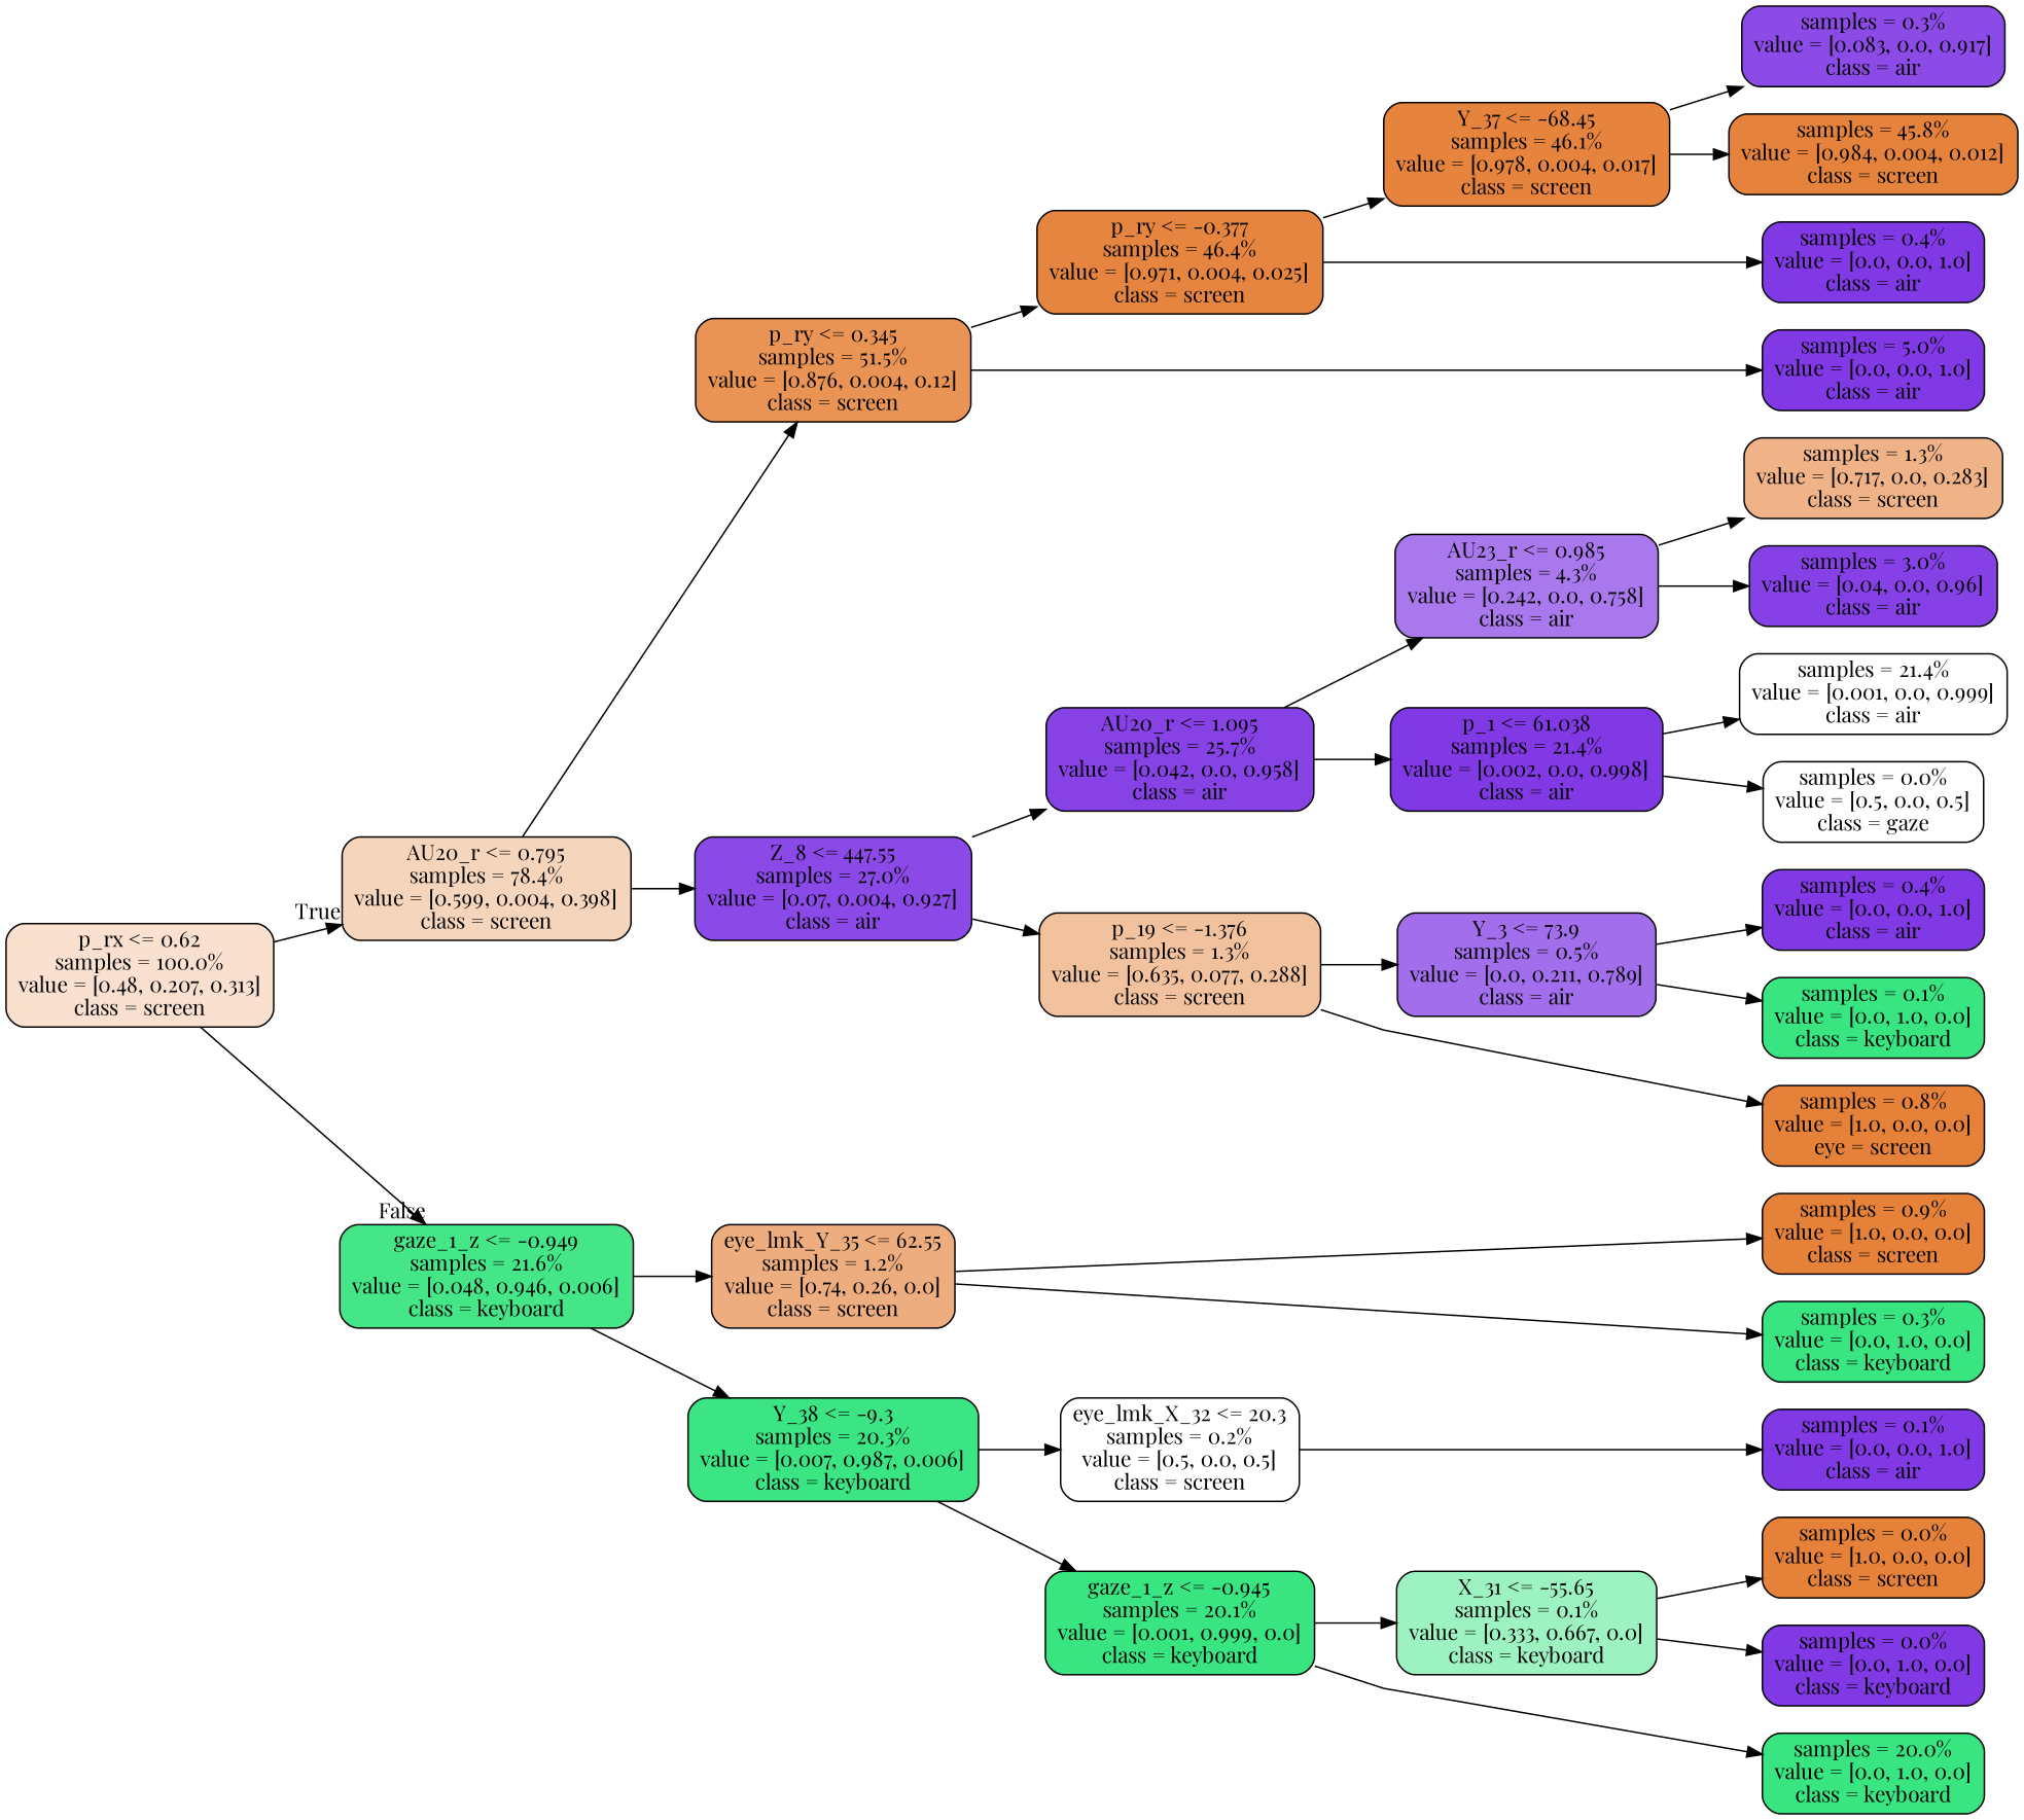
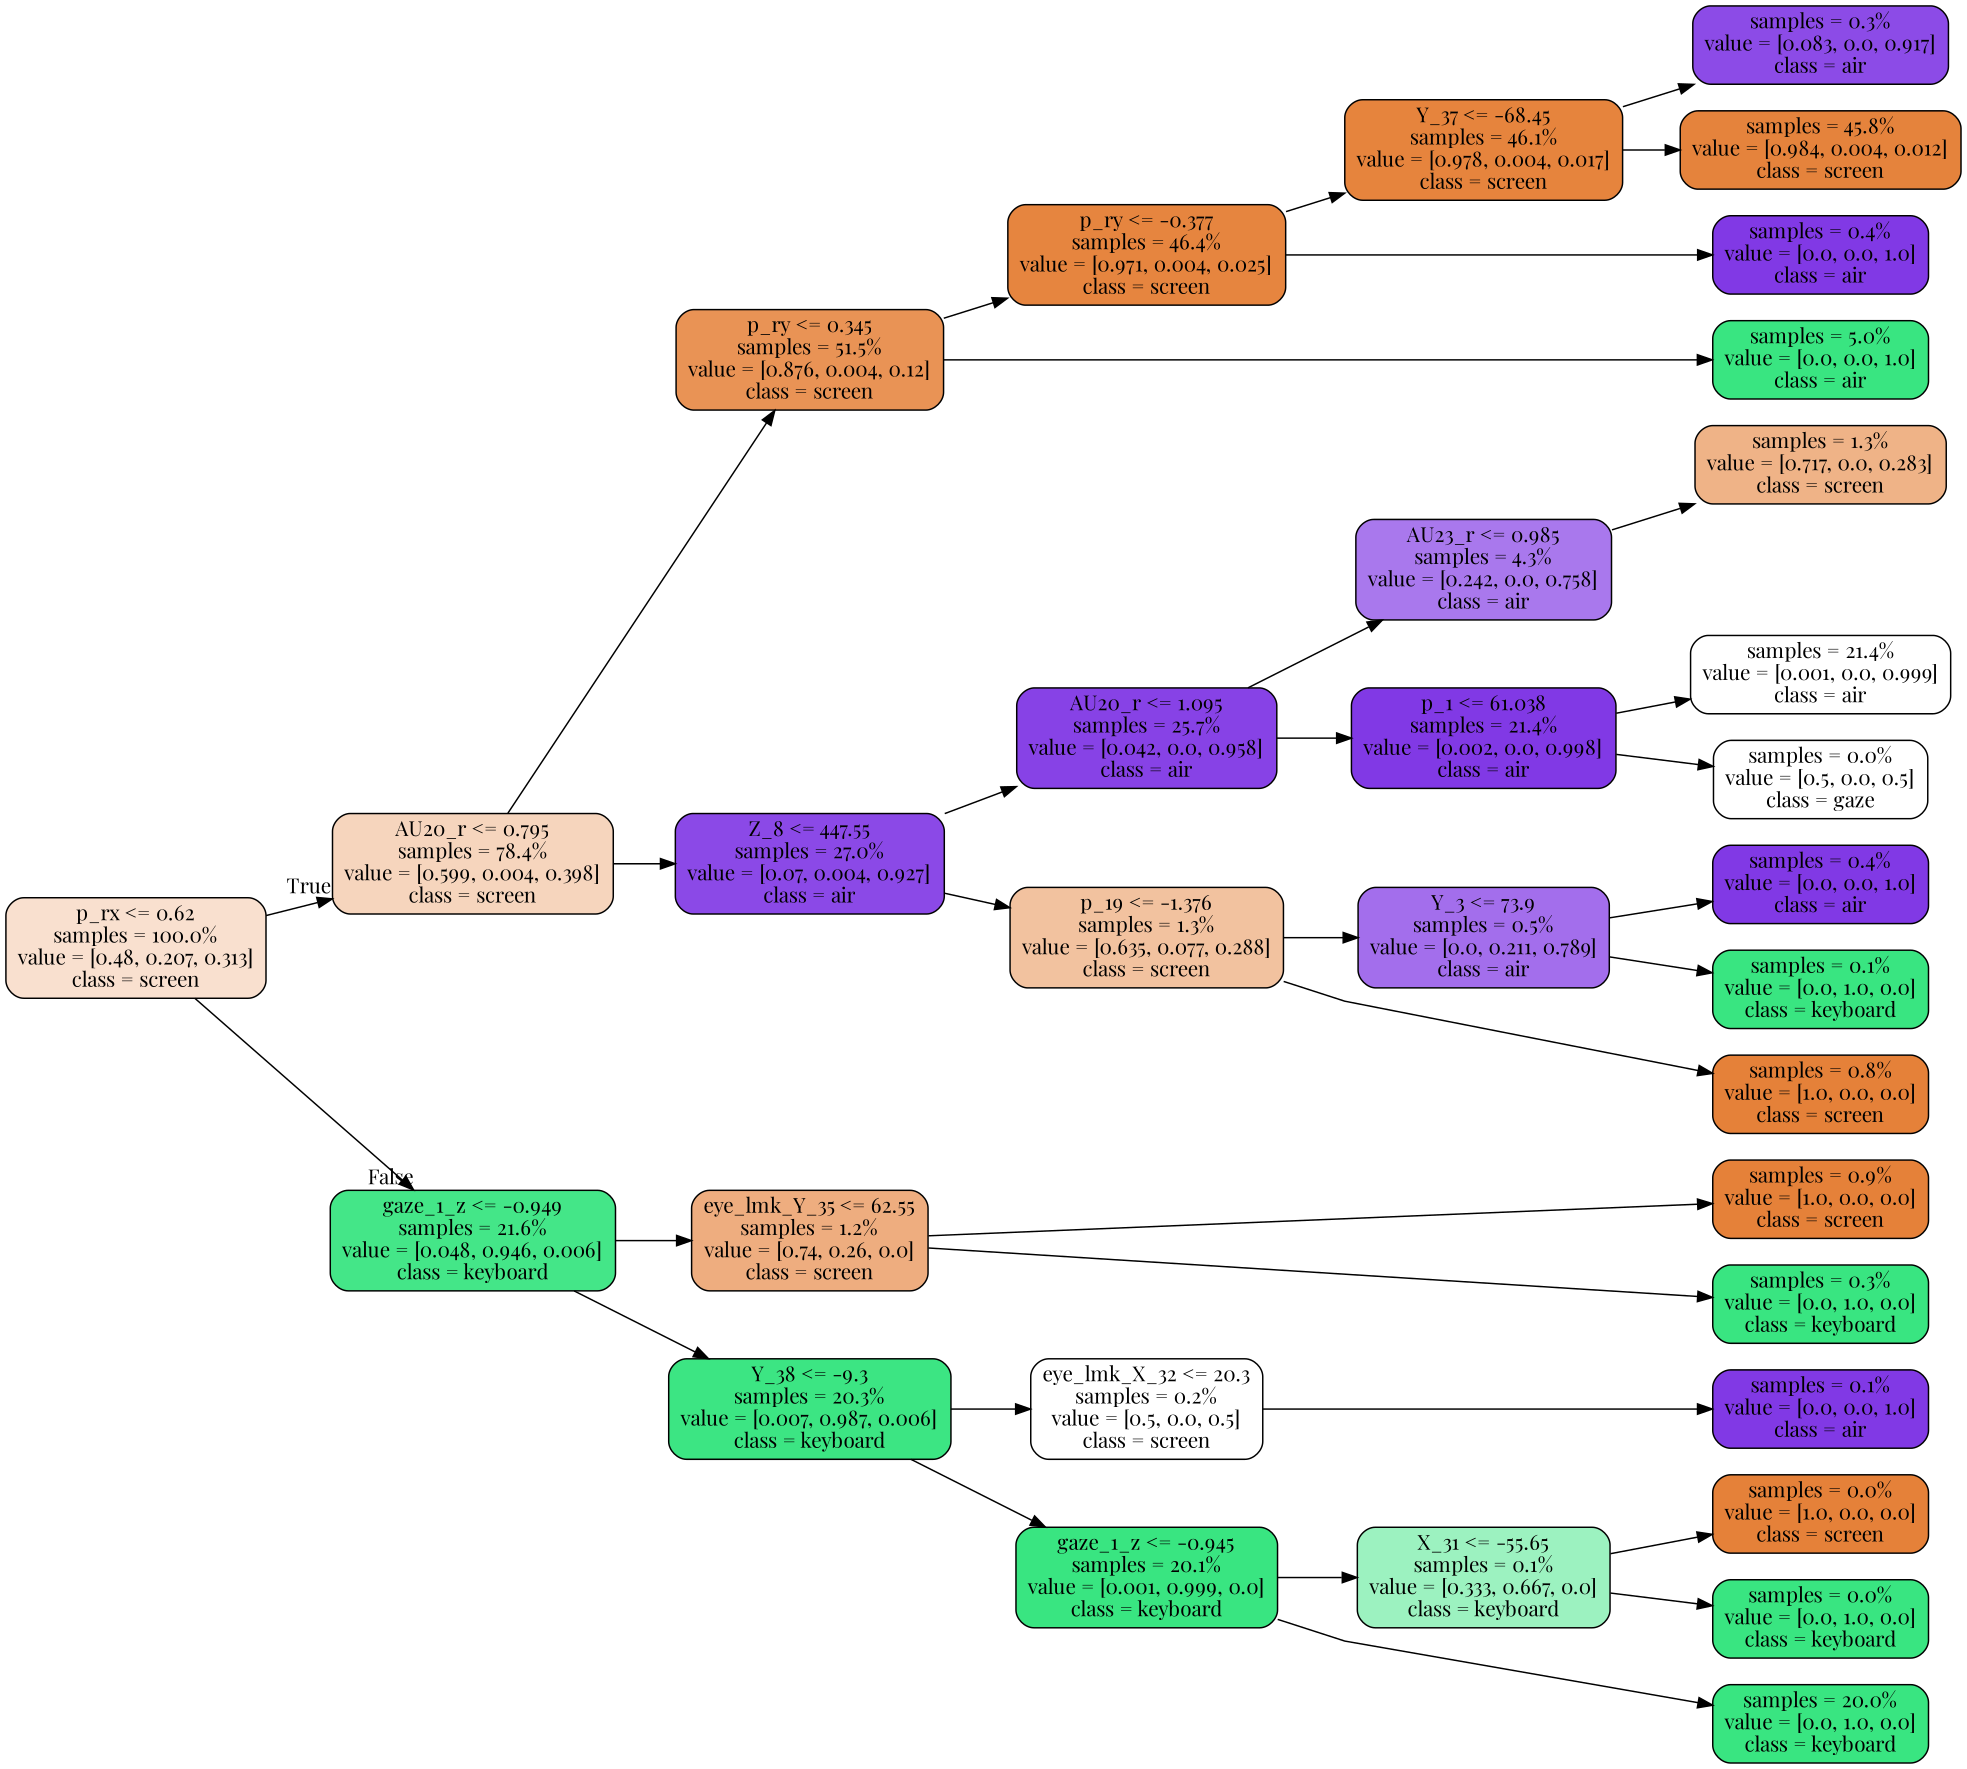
  digraph {
    fontname="Playfair Display"
    rankdir=LR
    ranksep=equally
    splines=polyline
    node [color=black fillcolor="#39e581" fontname="Playfair Display" shape=box style="filled, rounded"]
    edge [fontname="Playfair Display"]
    n1 [fillcolor="#f9e0cf" label="p_rx <= 0.62\nsamples = 100.0%\nvalue = [0.48, 0.207, 0.313]\nclass = screen"]
    n2 [fillcolor="#f6d5bd" label="AU20_r <= 0.795\nsamples = 78.4%\nvalue = [0.599, 0.004, 0.398]\nclass = screen"]
    n3 [fillcolor="#44e688" label="gaze_1_z <= -0.949\nsamples = 21.6%\nvalue = [0.048, 0.946, 0.006]\nclass = keyboard"]
    n4 [fillcolor="#e99355" label="p_ry <= 0.345\nsamples = 51.5%\nvalue = [0.876, 0.004, 0.12]\nclass = screen"]
    n5 [fillcolor="#8b49e7" label="Z_8 <= 447.55\nsamples = 27.0%\nvalue = [0.07, 0.004, 0.927]\nclass = air"]
    n6 [fillcolor="#eead7f" label="eye_lmk_Y_35 <= 62.55\nsamples = 1.2%\nvalue = [0.74, 0.26, 0.0]\nclass = screen"]
    n7 [fillcolor="#3ce583" label="Y_38 <= -9.3\nsamples = 20.3%\nvalue = [0.007, 0.987, 0.006]\nclass = keyboard"]
    n8 [fillcolor="#e6853f" label="p_ry <= -0.377\nsamples = 46.4%\nvalue = [0.971, 0.004, 0.025]\nclass = screen"]
    n9 [fillcolor="#8742e6" label="AU20_r <= 1.095\nsamples = 25.7%\nvalue = [0.042, 0.0, 0.958]\nclass = air"]
    n10 [fillcolor="#f2c29f" label="p_19 <= -1.376\nsamples = 1.3%\nvalue = [0.635, 0.077, 0.288]\nclass = screen"]
    n11 [fillcolor="#ffffff" label="eye_lmk_X_32 <= 20.3\nsamples = 0.2%\nvalue = [0.5, 0.0, 0.5]\nclass = screen"]
    n12 [label="gaze_1_z <= -0.945\nsamples = 20.1%\nvalue = [0.001, 0.999, 0.0]\nclass = keyboard"]
    n13 [fillcolor="#e6843d" label="Y_37 <= -68.45\nsamples = 46.1%\nvalue = [0.978, 0.004, 0.017]\nclass = screen"]
    n14 [fillcolor="#a978ed" label="AU23_r <= 0.985\nsamples = 4.3%\nvalue = [0.242, 0.0, 0.758]\nclass = air"]
    n15 [fillcolor="#8139e5" label="p_1 <= 61.038\nsamples = 21.4%\nvalue = [0.002, 0.0, 0.998]\nclass = air"]
    n16 [fillcolor="#a36eec" label="Y_3 <= 73.9\nsamples = 0.5%\nvalue = [0.0, 0.211, 0.789]\nclass = air"]
    n17 [fillcolor="#9cf2c0" label="X_31 <= -55.65\nsamples = 0.1%\nvalue = [0.333, 0.667, 0.0]\nclass = keyboard"]
    n18 [fillcolor="#8139e5" label="samples = 0.4%\nvalue = [0.0, 0.0, 1.0]\nclass = air"]
    n19 [fillcolor="#8c4be7" label="samples = 0.3%\nvalue = [0.083, 0.0, 0.917]\nclass = air"]
    n20 [fillcolor="#e5833c" label="samples = 45.8%\nvalue = [0.984, 0.004, 0.012]\nclass = screen"]
-   n21 [fillcolor="#8139e5" label="samples = 5.0%\nvalue = [0.0, 0.0, 1.0]\nclass = air"]
+   n21 [label="samples = 5.0%\nvalue = [0.0, 0.0, 1.0]\nclass = air"]
    n22 [fillcolor="#efb387" label="samples = 1.3%\nvalue = [0.717, 0.0, 0.283]\nclass = screen"]
-   n23 [fillcolor="#8641e6" label="samples = 3.0%\nvalue = [0.04, 0.0, 0.96]\nclass = air"]
    n24 [fillcolor="#ffffff" label="samples = 21.4%\nvalue = [0.001, 0.0, 0.999]\nclass = air"]
    n25 [fillcolor="#ffffff" label="samples = 0.0%\nvalue = [0.5, 0.0, 0.5]\nclass = gaze"]
    n26 [fillcolor="#8139e5" label="samples = 0.4%\nvalue = [0.0, 0.0, 1.0]\nclass = air"]
    n27 [label="samples = 0.1%\nvalue = [0.0, 1.0, 0.0]\nclass = keyboard"]
-   n28 [fillcolor="#e58139" label="samples = 0.8%\nvalue = [1.0, 0.0, 0.0]\neye = screen"]
+   n28 [fillcolor="#e58139" label="samples = 0.8%\nvalue = [1.0, 0.0, 0.0]\nclass = screen"]
    n29 [fillcolor="#e58139" label="samples = 0.9%\nvalue = [1.0, 0.0, 0.0]\nclass = screen"]
    n30 [label="samples = 0.3%\nvalue = [0.0, 1.0, 0.0]\nclass = keyboard"]
    n31 [fillcolor="#8139e5" label="samples = 0.1%\nvalue = [0.0, 0.0, 1.0]\nclass = air"]
    n32 [fillcolor="#e58139" label="samples = 0.0%\nvalue = [1.0, 0.0, 0.0]\nclass = screen"]
-   n33 [fillcolor="#8139e5" label="samples = 0.0%\nvalue = [0.0, 1.0, 0.0]\nclass = keyboard"]
+   n33 [label="samples = 0.0%\nvalue = [0.0, 1.0, 0.0]\nclass = keyboard"]
    n34 [label="samples = 20.0%\nvalue = [0.0, 1.0, 0.0]\nclass = keyboard"]
    subgraph sub_1 {
      rank=same
      n1
    }
    subgraph sub_2 {
      rank=same
      n2
      n3
    }
    subgraph sub_3 {
      rank=same
      n4
      n5
      n6
      n7
    }
    subgraph sub_4 {
      rank=same
      n8
      n9
      n10
      n11
      n12
    }
    subgraph sub_5 {
      rank=same
      n13
      n14
      n15
      n16
      n17
    }
    subgraph sub_6 {
      rank=same
      n18
      n19
      n20
      n21
      n22
-     n23
      n24
      n25
      n26
      n27
      n28
      n29
      n30
      n31
      n32
      n33
      n34
    }
    n1 -> n2 [headlabel=True labelangle=45 labeldistance=2.5]
    n1 -> n3 [headlabel=False labelangle=-45 labeldistance=2.5]
    n2 -> n4
    n2 -> n5
    n3 -> n6
    n3 -> n7
    n4 -> n8
    n4 -> n21
    n5 -> n9
    n5 -> n10
    n6 -> n29
    n6 -> n30
    n7 -> n11
    n7 -> n12
    n8 -> n13
    n8 -> n18
    n9 -> n14
    n9 -> n15
    n10 -> n16
    n10 -> n28
    n11 -> n31
    n12 -> n17
    n12 -> n34
    n13 -> n19
    n13 -> n20
    n14 -> n22
-   n14 -> n23
    n15 -> n24
    n15 -> n25
    n16 -> n26
    n16 -> n27
    n17 -> n32
    n17 -> n33
  }
